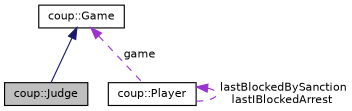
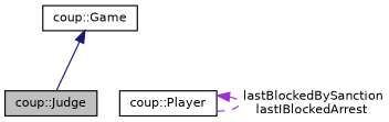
  digraph {
    node [color=black fillcolor=white fontname=Helvetica fontsize=10 shape=record style=filled]
    edge [color=darkorchid3 dir=back fontname=Helvetica fontsize=10 labelfontname=Helvetica labelfontsize=10 style=dashed]
    n1 [fillcolor=grey75 fontcolor=black height=0.2 label="coup::Judge" width=0.4]
    n2 [height=0.2 label="coup::Player" width=0.4]
    n3 [height=0.2 label="coup::Game" width=0.4]
    n2 -> n2 [label=" lastBlockedBySanction\nlastIBlockedArrest"]
    n3 -> n1 [color=midnightblue style=solid]
-   n3 -> n2 [label=" game"]
  }
